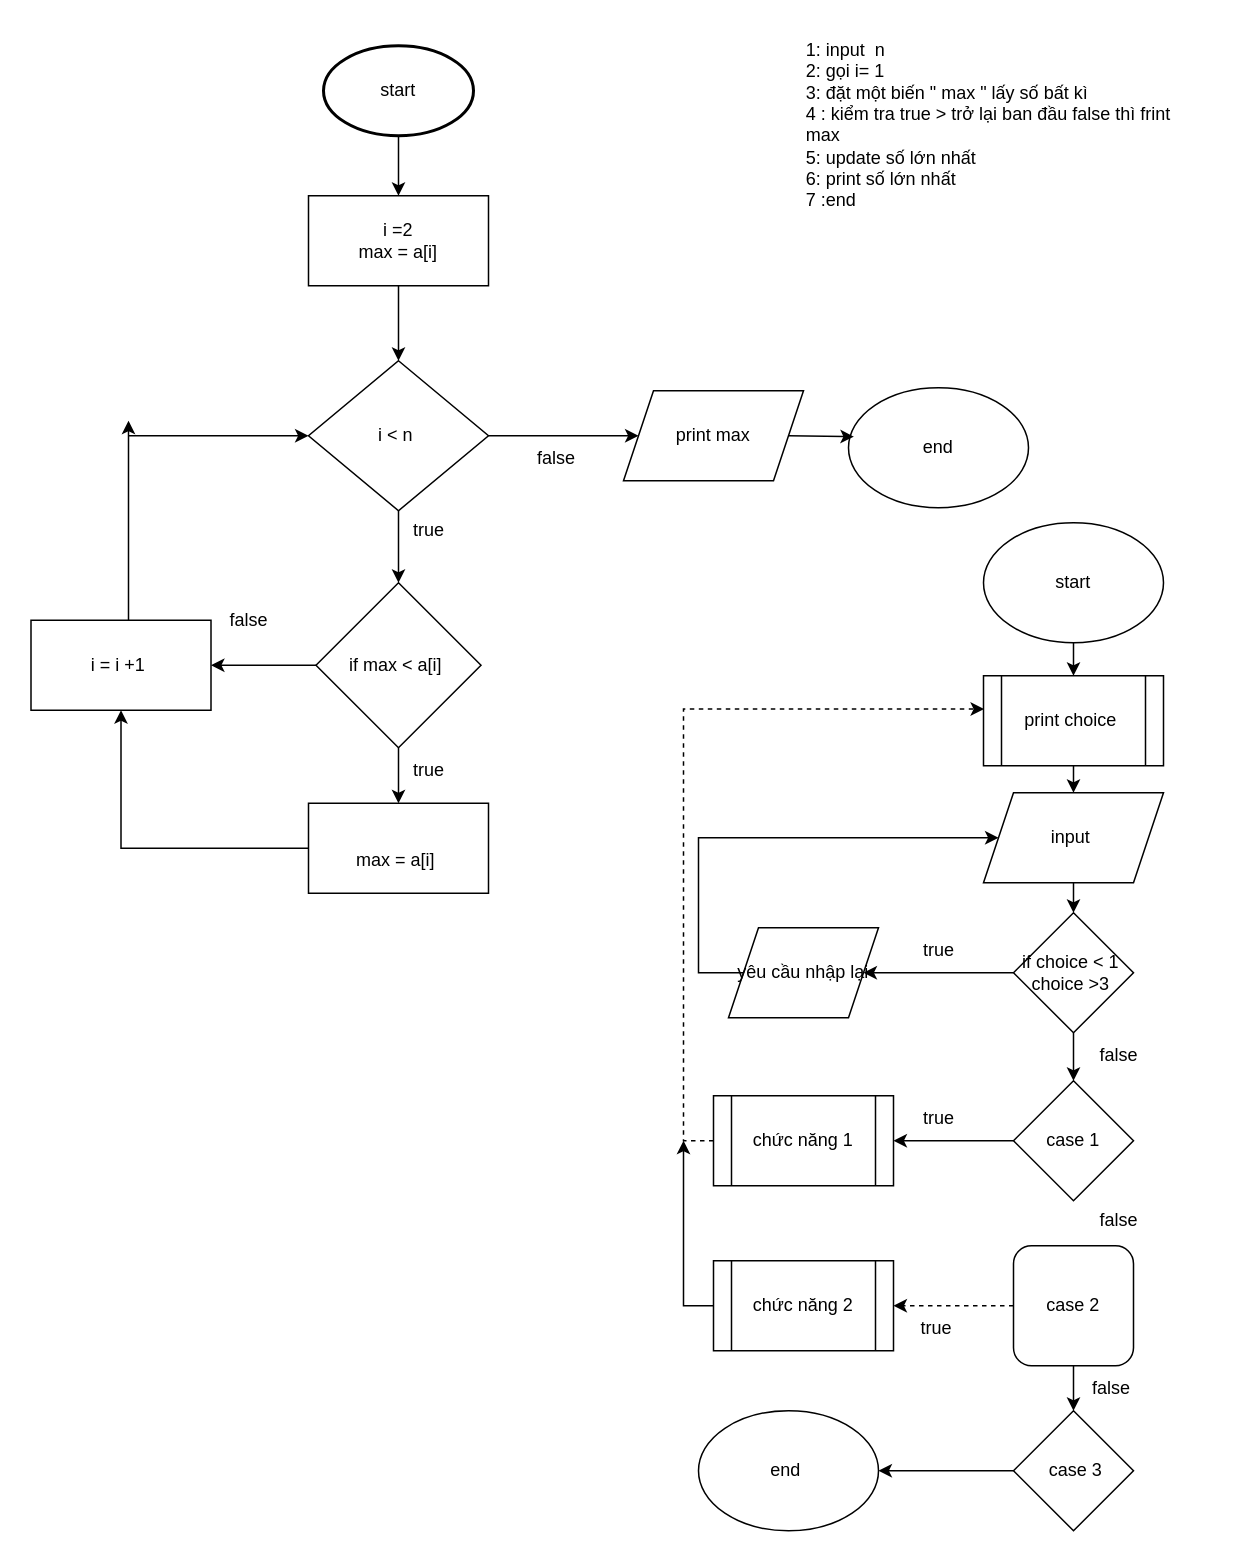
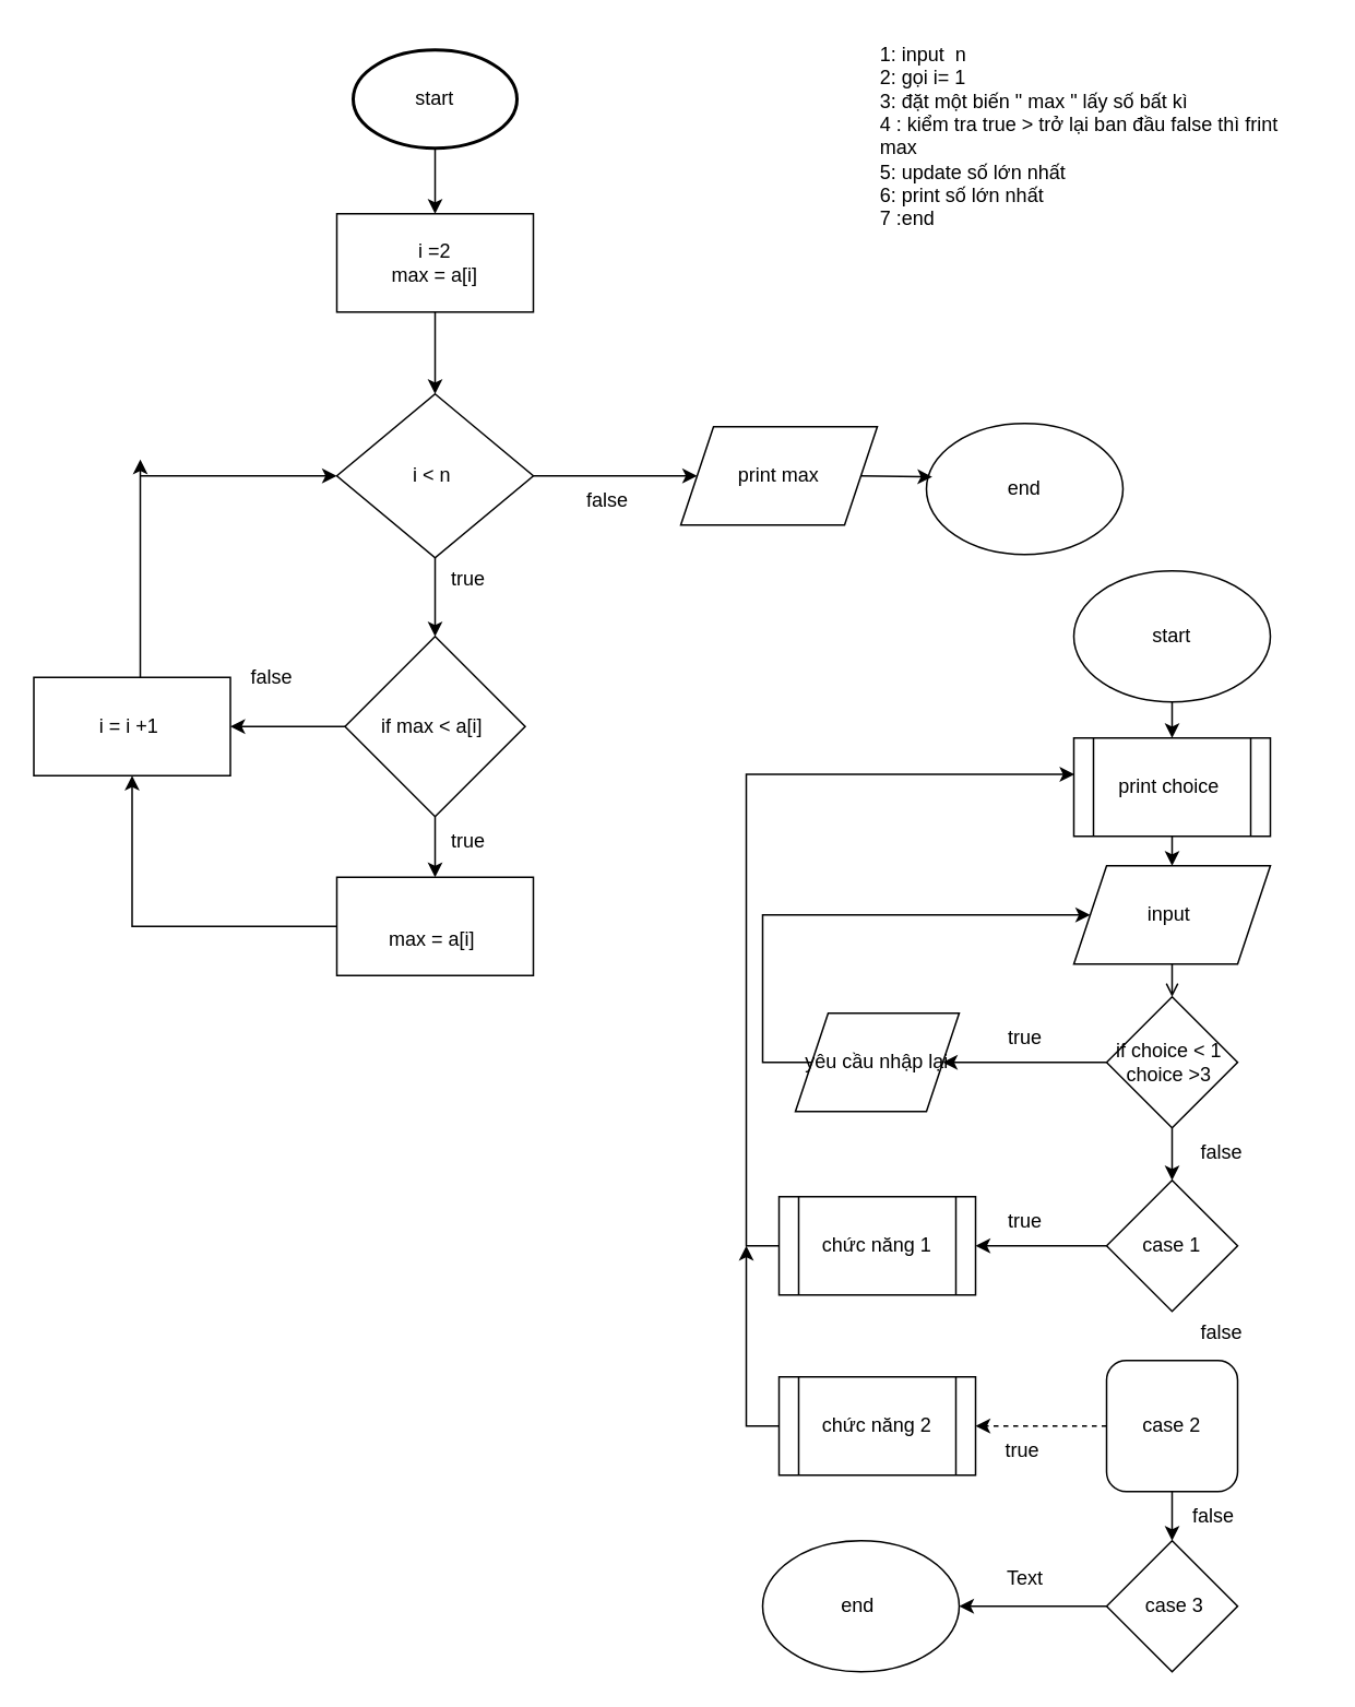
  <mxCell id="0" />
  <mxCell id="1" parent="0" />
  <mxCell id="2" value="start" style="strokeWidth=2;html=1;shape=mxgraph.flowchart.start_1;whiteSpace=wrap;" vertex="1" parent="1"><mxGeometry x="215" y="30" width="100" height="60" as="geometry" /></mxCell>
  <mxCell id="3" style="edgeStyle=elbowEdgeStyle;rounded=0;orthogonalLoop=1;jettySize=auto;html=1;" edge="1" parent="1" source="4"><mxGeometry relative="1" as="geometry"><mxPoint x="85" y="280" as="targetPoint" /></mxGeometry></mxCell>
  <mxCell id="4" value="i = i +1&amp;nbsp;" style="rounded=0;whiteSpace=wrap;html=1;" vertex="1" parent="1"><mxGeometry x="20" y="413" width="120" height="60" as="geometry" /></mxCell>
  <mxCell id="5" style="edgeStyle=orthogonalEdgeStyle;rounded=0;orthogonalLoop=1;jettySize=auto;html=1;exitX=0.5;exitY=1;exitDx=0;exitDy=0;entryX=0.5;entryY=0;entryDx=0;entryDy=0;" edge="1" parent="1" source="7"><mxGeometry relative="1" as="geometry"><mxPoint x="265" y="535" as="targetPoint" /></mxGeometry></mxCell>
  <mxCell id="6" style="edgeStyle=orthogonalEdgeStyle;rounded=0;orthogonalLoop=1;jettySize=auto;html=1;exitX=0;exitY=0.5;exitDx=0;exitDy=0;entryX=1;entryY=0.5;entryDx=0;entryDy=0;" edge="1" parent="1" source="7" target="4"><mxGeometry relative="1" as="geometry" /></mxCell>
  <mxCell id="7" value="if max &amp;lt; a[i]&amp;nbsp;&lt;br&gt;" style="rhombus;whiteSpace=wrap;html=1;" vertex="1" parent="1"><mxGeometry x="210" y="388" width="110" height="110" as="geometry" /></mxCell>
  <mxCell id="8" value="end" style="ellipse;whiteSpace=wrap;html=1;" vertex="1" parent="1"><mxGeometry x="565" y="258" width="120" height="80" as="geometry" /></mxCell>
  <mxCell id="9" value="" style="endArrow=classic;html=1;rounded=0;entryX=0.5;entryY=0;entryDx=0;entryDy=0;" edge="1" parent="1"><mxGeometry width="50" height="50" relative="1" as="geometry"><mxPoint x="265" y="90" as="sourcePoint" /><mxPoint x="265" y="130" as="targetPoint" /></mxGeometry></mxCell>
  <mxCell id="10" value="" style="endArrow=classic;html=1;rounded=0;entryX=0.5;entryY=0;entryDx=0;entryDy=0;" edge="1" parent="1"><mxGeometry width="50" height="50" relative="1" as="geometry"><mxPoint x="265" y="190" as="sourcePoint" /><mxPoint x="265" y="240" as="targetPoint" /></mxGeometry></mxCell>
  <mxCell id="11" value="" style="endArrow=classic;html=1;rounded=0;entryX=0.03;entryY=0.408;entryDx=0;entryDy=0;exitX=1;exitY=0.5;exitDx=0;exitDy=0;entryPerimeter=0;" edge="1" parent="1" source="22" target="8"><mxGeometry width="50" height="50" relative="1" as="geometry"><mxPoint x="265" y="595" as="sourcePoint" /><mxPoint x="315" y="680" as="targetPoint" /></mxGeometry></mxCell>
  <mxCell id="12" value="1: input&amp;nbsp; n&lt;br&gt;2: gọi i= 1&lt;br&gt;3: đặt một biến &quot; max &quot; lấy số bất kì&lt;br&gt;4 : kiểm tra true &amp;gt; trở lại ban đầu false thì frint max&lt;br&gt;5: update số lớn nhất&lt;br&gt;6: print số lớn nhất&amp;nbsp;&lt;br&gt;7 :end&lt;br&gt;&amp;nbsp;" style="text;html=1;strokeColor=none;fillColor=none;align=left;verticalAlign=middle;whiteSpace=wrap;rounded=0;" vertex="1" parent="1"><mxGeometry x="535" y="20" width="270" height="140" as="geometry" /></mxCell>
  <mxCell id="13" style="edgeStyle=orthogonalEdgeStyle;rounded=0;orthogonalLoop=1;jettySize=auto;html=1;exitX=0.5;exitY=1;exitDx=0;exitDy=0;entryX=0.5;entryY=0;entryDx=0;entryDy=0;" edge="1" parent="1" source="15" target="7"><mxGeometry relative="1" as="geometry" /></mxCell>
  <mxCell id="14" style="edgeStyle=orthogonalEdgeStyle;rounded=0;orthogonalLoop=1;jettySize=auto;html=1;exitX=1;exitY=0.5;exitDx=0;exitDy=0;entryX=0;entryY=0.5;entryDx=0;entryDy=0;" edge="1" parent="1" source="15" target="22"><mxGeometry relative="1" as="geometry" /></mxCell>
  <mxCell id="15" value="i &amp;lt; n&amp;nbsp;" style="rhombus;whiteSpace=wrap;html=1;" vertex="1" parent="1"><mxGeometry x="205" y="240" width="120" height="100" as="geometry" /></mxCell>
  <mxCell id="16" style="edgeStyle=orthogonalEdgeStyle;rounded=0;orthogonalLoop=1;jettySize=auto;html=1;exitX=0;exitY=0.5;exitDx=0;exitDy=0;" edge="1" parent="1" source="17" target="4"><mxGeometry relative="1" as="geometry" /></mxCell>
  <mxCell id="17" value="&lt;br&gt;&amp;nbsp;max = a[i]&amp;nbsp;&amp;nbsp;" style="rounded=0;whiteSpace=wrap;html=1;" vertex="1" parent="1"><mxGeometry x="205" y="535" width="120" height="60" as="geometry" /></mxCell>
  <mxCell id="18" value="false" style="text;html=1;align=center;verticalAlign=middle;resizable=0;points=[];autosize=1;strokeColor=none;fillColor=none;" vertex="1" parent="1"><mxGeometry x="345" y="290" width="50" height="30" as="geometry" /></mxCell>
  <mxCell id="19" value="true" style="text;html=1;align=center;verticalAlign=middle;resizable=0;points=[];autosize=1;strokeColor=none;fillColor=none;" vertex="1" parent="1"><mxGeometry x="265" y="498" width="40" height="30" as="geometry" /></mxCell>
  <mxCell id="20" value="false" style="text;html=1;align=center;verticalAlign=middle;resizable=0;points=[];autosize=1;strokeColor=none;fillColor=none;" vertex="1" parent="1"><mxGeometry x="140" y="398" width="50" height="30" as="geometry" /></mxCell>
  <mxCell id="21" value="true&lt;br&gt;" style="text;html=1;align=center;verticalAlign=middle;resizable=0;points=[];autosize=1;strokeColor=none;fillColor=none;" vertex="1" parent="1"><mxGeometry x="265" y="338" width="40" height="30" as="geometry" /></mxCell>
  <mxCell id="22" value="print max" style="shape=parallelogram;perimeter=parallelogramPerimeter;whiteSpace=wrap;html=1;fixedSize=1;" vertex="1" parent="1"><mxGeometry x="415" y="260" width="120" height="60" as="geometry" /></mxCell>
  <mxCell id="23" value="" style="endArrow=classic;html=1;rounded=0;entryX=0;entryY=0.5;entryDx=0;entryDy=0;" edge="1" parent="1" target="15"><mxGeometry width="50" height="50" relative="1" as="geometry"><mxPoint x="85" y="290" as="sourcePoint" /><mxPoint x="135" y="240" as="targetPoint" /></mxGeometry></mxCell>
  <mxCell id="24" value="i =2&lt;br style=&quot;border-color: var(--border-color);&quot;&gt;max = a[i]" style="rounded=0;whiteSpace=wrap;html=1;" vertex="1" parent="1"><mxGeometry x="205" y="130" width="120" height="60" as="geometry" /></mxCell>
  <mxCell id="25" style="edgeStyle=orthogonalEdgeStyle;rounded=0;orthogonalLoop=1;jettySize=auto;html=1;exitX=0.5;exitY=1;exitDx=0;exitDy=0;entryX=0.5;entryY=0;entryDx=0;entryDy=0;" edge="1" parent="1" source="26" target="40"><mxGeometry relative="1" as="geometry" /></mxCell>
  <mxCell id="26" value="start" style="ellipse;whiteSpace=wrap;html=1;" vertex="1" parent="1"><mxGeometry x="655" y="348" width="120" height="80" as="geometry" /></mxCell>
- <mxCell id="27" style="edgeStyle=orthogonalEdgeStyle;rounded=0;orthogonalLoop=1;jettySize=auto;html=1;exitX=0;exitY=0.5;exitDx=0;exitDy=0;entryX=0.003;entryY=0.37;entryDx=0;entryDy=0;entryPerimeter=0;dashed=1;" edge="1" parent="1" source="28" target="40"><mxGeometry relative="1" as="geometry" /></mxCell>
+ <mxCell id="27" style="edgeStyle=orthogonalEdgeStyle;rounded=0;orthogonalLoop=1;jettySize=auto;html=1;exitX=0;exitY=0.5;exitDx=0;exitDy=0;entryX=0.003;entryY=0.37;entryDx=0;entryDy=0;entryPerimeter=0;" edge="1" parent="1" source="28" target="40"><mxGeometry relative="1" as="geometry" /></mxCell>
  <mxCell id="28" value="chức năng 1" style="shape=process;whiteSpace=wrap;html=1;backgroundOutline=1;" vertex="1" parent="1"><mxGeometry x="475" y="730" width="120" height="60" as="geometry" /></mxCell>
  <mxCell id="29" style="edgeStyle=orthogonalEdgeStyle;rounded=0;orthogonalLoop=1;jettySize=auto;html=1;exitX=0;exitY=0.5;exitDx=0;exitDy=0;entryX=1;entryY=0.5;entryDx=0;entryDy=0;" edge="1" parent="1" source="30" target="28"><mxGeometry relative="1" as="geometry" /></mxCell>
  <mxCell id="30" value="case 1" style="rhombus;whiteSpace=wrap;html=1;" vertex="1" parent="1"><mxGeometry x="675" y="720" width="80" height="80" as="geometry" /></mxCell>
  <mxCell id="31" style="edgeStyle=orthogonalEdgeStyle;rounded=0;orthogonalLoop=1;jettySize=auto;html=1;exitX=0;exitY=0.5;exitDx=0;exitDy=0;" edge="1" parent="1" source="32"><mxGeometry relative="1" as="geometry"><mxPoint x="455" y="760" as="targetPoint" /></mxGeometry></mxCell>
  <mxCell id="32" value="chức năng 2" style="shape=process;whiteSpace=wrap;html=1;backgroundOutline=1;" vertex="1" parent="1"><mxGeometry x="475" y="840" width="120" height="60" as="geometry" /></mxCell>
  <mxCell id="33" style="edgeStyle=orthogonalEdgeStyle;rounded=0;orthogonalLoop=1;jettySize=auto;html=1;exitX=0;exitY=0.5;exitDx=0;exitDy=0;entryX=1;entryY=0.5;entryDx=0;entryDy=0;dashed=1;" edge="1" parent="1" source="35" target="32"><mxGeometry relative="1" as="geometry" /></mxCell>
  <mxCell id="34" style="edgeStyle=orthogonalEdgeStyle;rounded=0;orthogonalLoop=1;jettySize=auto;html=1;exitX=0.5;exitY=1;exitDx=0;exitDy=0;entryX=0.5;entryY=0;entryDx=0;entryDy=0;" edge="1" parent="1" source="35" target="38"><mxGeometry relative="1" as="geometry" /></mxCell>
  <mxCell id="35" value="case 2" style="whiteSpace=wrap;html=1;rounded=1;" vertex="1" parent="1"><mxGeometry x="675" y="830" width="80" height="80" as="geometry" /></mxCell>
  <mxCell id="36" value="end&amp;nbsp;" style="ellipse;whiteSpace=wrap;html=1;" vertex="1" parent="1"><mxGeometry x="465" y="940" width="120" height="80" as="geometry" /></mxCell>
  <mxCell id="37" style="edgeStyle=orthogonalEdgeStyle;rounded=0;orthogonalLoop=1;jettySize=auto;html=1;exitX=0;exitY=0.5;exitDx=0;exitDy=0;entryX=1;entryY=0.5;entryDx=0;entryDy=0;" edge="1" parent="1" source="38" target="36"><mxGeometry relative="1" as="geometry" /></mxCell>
  <mxCell id="38" value="&amp;nbsp;case 3" style="rhombus;whiteSpace=wrap;html=1;" vertex="1" parent="1"><mxGeometry x="675" y="940" width="80" height="80" as="geometry" /></mxCell>
  <mxCell id="39" style="edgeStyle=orthogonalEdgeStyle;rounded=0;orthogonalLoop=1;jettySize=auto;html=1;exitX=0.5;exitY=1;exitDx=0;exitDy=0;entryX=0.5;entryY=0;entryDx=0;entryDy=0;" edge="1" parent="1" source="40" target="47"><mxGeometry relative="1" as="geometry" /></mxCell>
  <mxCell id="40" value="print choice&amp;nbsp;" style="shape=process;whiteSpace=wrap;html=1;backgroundOutline=1;" vertex="1" parent="1"><mxGeometry x="655" y="450" width="120" height="60" as="geometry" /></mxCell>
  <mxCell id="41" style="edgeStyle=orthogonalEdgeStyle;rounded=0;orthogonalLoop=1;jettySize=auto;html=1;exitX=0.5;exitY=1;exitDx=0;exitDy=0;entryX=0.5;entryY=0;entryDx=0;entryDy=0;" edge="1" parent="1" source="43" target="30"><mxGeometry relative="1" as="geometry" /></mxCell>
  <mxCell id="42" style="edgeStyle=orthogonalEdgeStyle;rounded=0;orthogonalLoop=1;jettySize=auto;html=1;exitX=0;exitY=0.5;exitDx=0;exitDy=0;entryX=1;entryY=0.5;entryDx=0;entryDy=0;" edge="1" parent="1" source="43" target="53"><mxGeometry relative="1" as="geometry" /></mxCell>
  <mxCell id="43" value="if choice &amp;lt; 1&amp;nbsp;&lt;br&gt;choice &amp;gt;3&amp;nbsp;" style="rhombus;whiteSpace=wrap;html=1;" vertex="1" parent="1"><mxGeometry x="675" y="608" width="80" height="80" as="geometry" /></mxCell>
  <mxCell id="44" value="true" style="text;html=1;align=center;verticalAlign=middle;resizable=0;points=[];autosize=1;strokeColor=none;fillColor=none;" vertex="1" parent="1"><mxGeometry x="605" y="730" width="40" height="30" as="geometry" /></mxCell>
  <mxCell id="45" value="true&amp;nbsp;" style="text;html=1;align=center;verticalAlign=middle;resizable=0;points=[];autosize=1;strokeColor=none;fillColor=none;" vertex="1" parent="1"><mxGeometry x="600" y="870" width="50" height="30" as="geometry" /></mxCell>
- <mxCell id="46" style="edgeStyle=orthogonalEdgeStyle;rounded=0;orthogonalLoop=1;jettySize=auto;html=1;exitX=0.5;exitY=1;exitDx=0;exitDy=0;entryX=0.5;entryY=0;entryDx=0;entryDy=0;" edge="1" parent="1" source="47" target="43"><mxGeometry relative="1" as="geometry" /></mxCell>
+ <mxCell id="46" style="edgeStyle=orthogonalEdgeStyle;rounded=0;orthogonalLoop=1;jettySize=auto;html=1;exitX=0.5;exitY=1;exitDx=0;exitDy=0;entryX=0.5;entryY=0;entryDx=0;entryDy=0;endArrow=open;" edge="1" parent="1" source="47" target="43"><mxGeometry relative="1" as="geometry" /></mxCell>
  <mxCell id="47" value="input&amp;nbsp;" style="shape=parallelogram;perimeter=parallelogramPerimeter;whiteSpace=wrap;html=1;fixedSize=1;" vertex="1" parent="1"><mxGeometry x="655" y="528" width="120" height="60" as="geometry" /></mxCell>
  <mxCell id="48" value="false" style="text;html=1;align=center;verticalAlign=middle;resizable=0;points=[];autosize=1;strokeColor=none;fillColor=none;" vertex="1" parent="1"><mxGeometry x="715" y="910" width="50" height="30" as="geometry" /></mxCell>
  <mxCell id="49" value="false" style="text;html=1;align=center;verticalAlign=middle;resizable=0;points=[];autosize=1;strokeColor=none;fillColor=none;" vertex="1" parent="1"><mxGeometry x="720" y="798" width="50" height="30" as="geometry" /></mxCell>
  <mxCell id="50" value="true" style="text;html=1;align=center;verticalAlign=middle;resizable=0;points=[];autosize=1;strokeColor=none;fillColor=none;" vertex="1" parent="1"><mxGeometry x="605" y="618" width="40" height="30" as="geometry" /></mxCell>
  <mxCell id="51" value="false" style="text;html=1;align=center;verticalAlign=middle;resizable=0;points=[];autosize=1;strokeColor=none;fillColor=none;" vertex="1" parent="1"><mxGeometry x="720" y="688" width="50" height="30" as="geometry" /></mxCell>
  <mxCell id="52" style="edgeStyle=elbowEdgeStyle;rounded=0;orthogonalLoop=1;jettySize=auto;html=1;exitX=0;exitY=0.5;exitDx=0;exitDy=0;entryX=0;entryY=0.5;entryDx=0;entryDy=0;" edge="1" parent="1" source="53" target="47"><mxGeometry relative="1" as="geometry"><mxPoint x="465" y="550" as="targetPoint" /><Array as="points"><mxPoint x="465" y="600" /></Array></mxGeometry></mxCell>
  <mxCell id="53" value="yêu cầu nhập lại" style="shape=parallelogram;perimeter=parallelogramPerimeter;whiteSpace=wrap;html=1;fixedSize=1;" vertex="1" parent="1"><mxGeometry x="485" y="618" width="100" height="60" as="geometry" /></mxCell>
+ <mxCell id="54" value="Text" style="text;html=1;align=center;verticalAlign=middle;resizable=0;points=[];autosize=1;strokeColor=none;fillColor=none;" vertex="1" parent="1"><mxGeometry x="600" y="948" width="50" height="30" as="geometry" /></mxCell>
